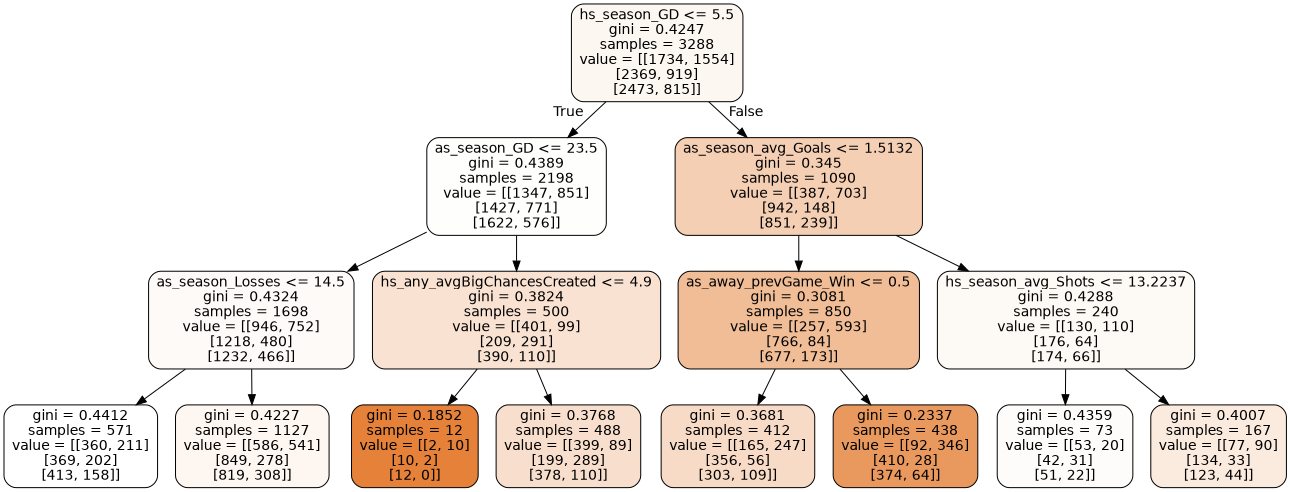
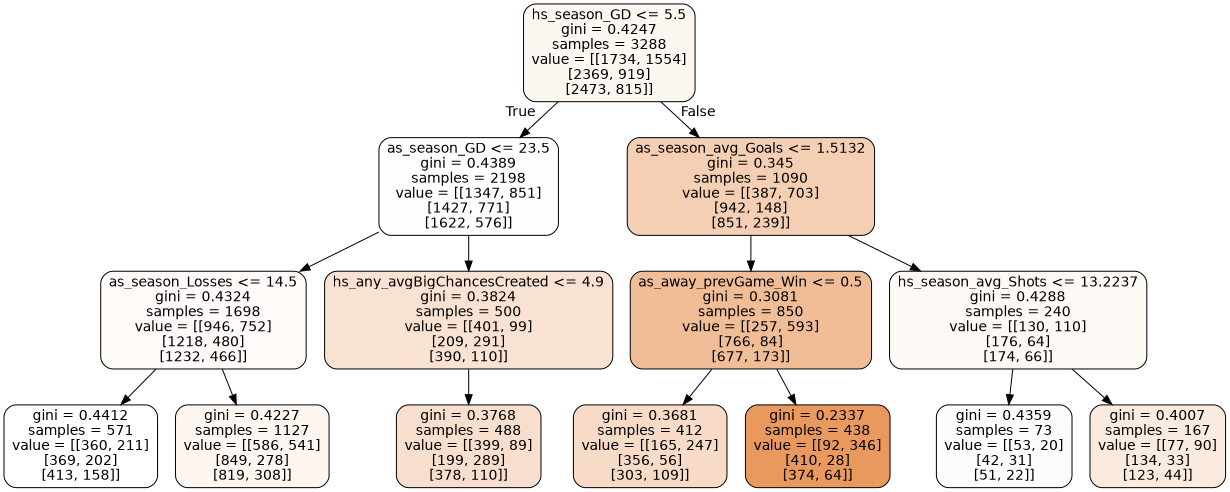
  digraph {
    fontname="DejaVu Sans"
    node [color=black fontname="DejaVu Sans" shape=box style="filled, rounded"]
    edge [fontname="DejaVu Sans"]
    n1 [fillcolor="#e5813910" label="hs_season_GD <= 5.5\ngini = 0.4247\nsamples = 3288\nvalue = [[1734, 1554]\n[2369, 919]\n[2473, 815]]"]
    n2 [fillcolor="#e5813902" label="as_season_GD <= 23.5\ngini = 0.4389\nsamples = 2198\nvalue = [[1347, 851]\n[1427, 771]\n[1622, 576]]"]
    n3 [fillcolor="#e5813960" label="as_season_avg_Goals <= 1.5132\ngini = 0.345\nsamples = 1090\nvalue = [[387, 703]\n[942, 148]\n[851, 239]]"]
    n4 [fillcolor="#e5813909" label="as_season_Losses <= 14.5\ngini = 0.4324\nsamples = 1698\nvalue = [[946, 752]\n[1218, 480]\n[1232, 466]]"]
    n5 [fillcolor="#e581393a" label="hs_any_avgBigChancesCreated <= 4.9\ngini = 0.3824\nsamples = 500\nvalue = [[401, 99]\n[209, 291]\n[390, 110]]"]
    n6 [fillcolor="#e5813900" label="gini = 0.4412\nsamples = 571\nvalue = [[360, 211]\n[369, 202]\n[413, 158]]"]
    n7 [fillcolor="#e5813912" label="gini = 0.4227\nsamples = 1127\nvalue = [[586, 541]\n[849, 278]\n[819, 308]]"]
-   n8 [fillcolor="#e58139ff" label="gini = 0.1852\nsamples = 12\nvalue = [[2, 10]\n[10, 2]\n[12, 0]]"]
    n9 [fillcolor="#e5813940" label="gini = 0.3768\nsamples = 488\nvalue = [[399, 89]\n[199, 289]\n[378, 110]]"]
    n10 [fillcolor="#e5813985" label="as_away_prevGame_Win <= 0.5\ngini = 0.3081\nsamples = 850\nvalue = [[257, 593]\n[766, 84]\n[677, 173]]"]
    n11 [fillcolor="#e581390c" label="hs_season_avg_Shots <= 13.2237\ngini = 0.4288\nsamples = 240\nvalue = [[130, 110]\n[176, 64]\n[174, 66]]"]
    n12 [fillcolor="#e5813949" label="gini = 0.3681\nsamples = 412\nvalue = [[165, 247]\n[356, 56]\n[303, 109]]"]
    n13 [fillcolor="#e58139cf" label="gini = 0.2337\nsamples = 438\nvalue = [[92, 346]\n[410, 28]\n[374, 64]]"]
    n14 [fillcolor="#e5813905" label="gini = 0.4359\nsamples = 73\nvalue = [[53, 20]\n[42, 31]\n[51, 22]]"]
    n15 [fillcolor="#e5813928" label="gini = 0.4007\nsamples = 167\nvalue = [[77, 90]\n[134, 33]\n[123, 44]]"]
    n1 -> n2 [headlabel=True labelangle=45 labeldistance=2.5]
    n1 -> n3 [headlabel=False labelangle=-45 labeldistance=2.5]
    n2 -> n4
    n2 -> n5
    n3 -> n10
    n3 -> n11
    n4 -> n6
    n4 -> n7
-   n5 -> n8
    n5 -> n9
    n10 -> n12
    n10 -> n13
    n11 -> n14
    n11 -> n15
  }
